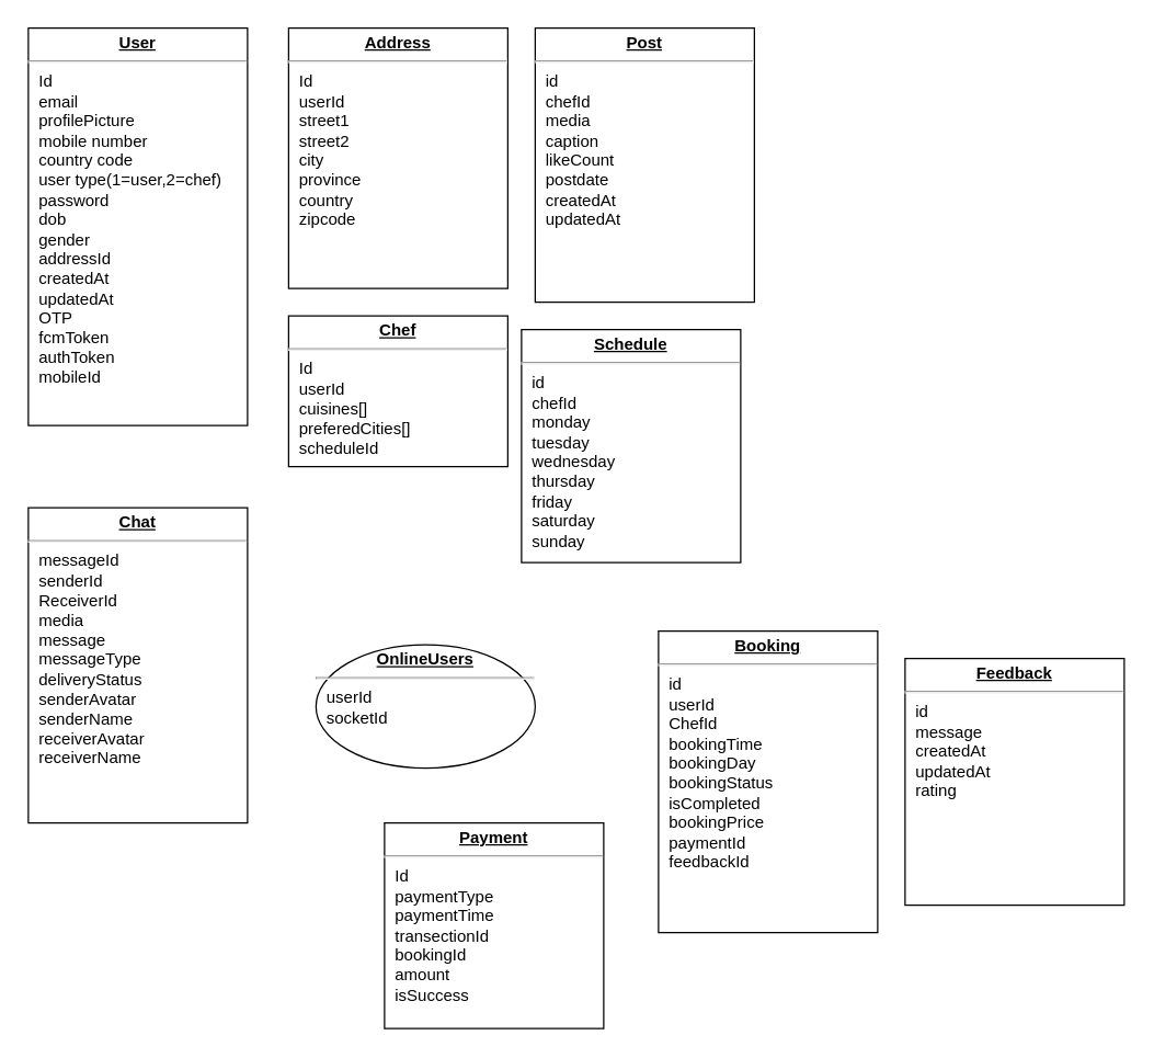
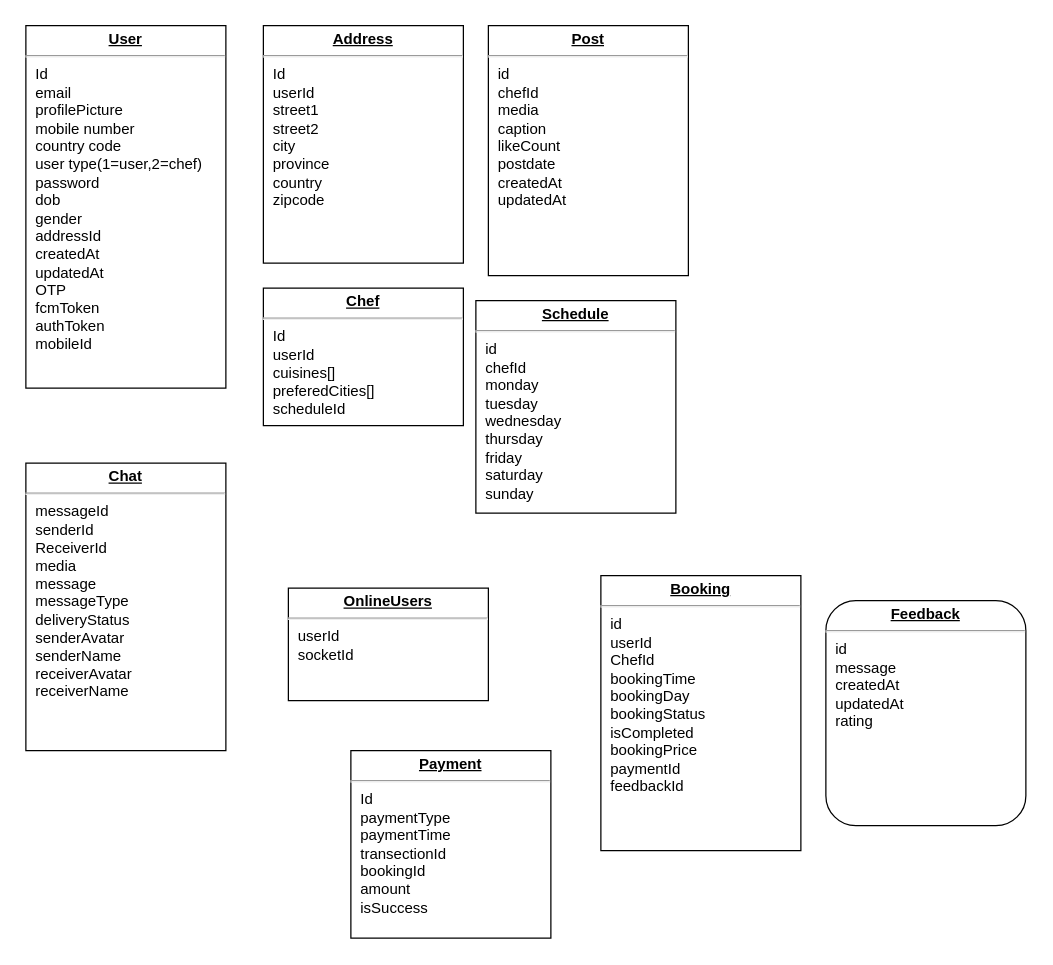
  <mxCell id="0" />
  <mxCell id="1" parent="0" />
  <mxCell id="2" value="&lt;p style=&quot;margin:0px;margin-top:4px;text-align:center;text-decoration:underline;&quot;&gt;&lt;b&gt;User&lt;/b&gt;&lt;/p&gt;&lt;hr&gt;&lt;p style=&quot;margin:0px;margin-left:8px;&quot;&gt;Id&lt;br&gt;email&lt;/p&gt;&lt;p style=&quot;margin:0px;margin-left:8px;&quot;&gt;profilePicture&lt;br&gt;mobile number&lt;/p&gt;&lt;p style=&quot;margin:0px;margin-left:8px;&quot;&gt;country code&lt;/p&gt;&lt;p style=&quot;margin:0px;margin-left:8px;&quot;&gt;user type(1=user,2=chef&lt;span style=&quot;background-color: initial;&quot;&gt;)&lt;/span&gt;&lt;/p&gt;&lt;p style=&quot;margin:0px;margin-left:8px;&quot;&gt;password&lt;/p&gt;&lt;p style=&quot;margin:0px;margin-left:8px;&quot;&gt;dob&lt;/p&gt;&lt;p style=&quot;margin:0px;margin-left:8px;&quot;&gt;gender&lt;/p&gt;&lt;p style=&quot;margin:0px;margin-left:8px;&quot;&gt;addressId&lt;/p&gt;&lt;p style=&quot;margin:0px;margin-left:8px;&quot;&gt;createdAt&lt;/p&gt;&lt;p style=&quot;margin:0px;margin-left:8px;&quot;&gt;updatedAt&lt;/p&gt;&lt;p style=&quot;margin:0px;margin-left:8px;&quot;&gt;OTP&lt;/p&gt;&lt;p style=&quot;margin:0px;margin-left:8px;&quot;&gt;fcmToken&lt;/p&gt;&lt;p style=&quot;margin:0px;margin-left:8px;&quot;&gt;authToken&lt;/p&gt;&lt;p style=&quot;margin:0px;margin-left:8px;&quot;&gt;mobileId&lt;/p&gt;" style="verticalAlign=top;align=left;overflow=fill;fontSize=12;fontFamily=Helvetica;html=1;whiteSpace=wrap;" vertex="1" parent="1"><mxGeometry x="20" y="20" width="160" height="290" as="geometry" /></mxCell>
  <mxCell id="3" value="&lt;p style=&quot;margin:0px;margin-top:4px;text-align:center;text-decoration:underline;&quot;&gt;&lt;b&gt;Address&lt;/b&gt;&lt;/p&gt;&lt;hr&gt;&lt;p style=&quot;margin:0px;margin-left:8px;&quot;&gt;Id&lt;br&gt;userId&lt;br&gt;street1&lt;/p&gt;&lt;p style=&quot;margin:0px;margin-left:8px;&quot;&gt;street2&lt;/p&gt;&lt;p style=&quot;margin:0px;margin-left:8px;&quot;&gt;city&lt;/p&gt;&lt;p style=&quot;margin:0px;margin-left:8px;&quot;&gt;province&lt;/p&gt;&lt;p style=&quot;margin:0px;margin-left:8px;&quot;&gt;country&lt;/p&gt;&lt;p style=&quot;margin:0px;margin-left:8px;&quot;&gt;zipcode&lt;/p&gt;" style="verticalAlign=top;align=left;overflow=fill;fontSize=12;fontFamily=Helvetica;html=1;whiteSpace=wrap;" vertex="1" parent="1"><mxGeometry x="210" y="20" width="160" height="190" as="geometry" /></mxCell>
  <mxCell id="4" value="&lt;p style=&quot;margin:0px;margin-top:4px;text-align:center;text-decoration:underline;&quot;&gt;&lt;b&gt;Chef&lt;/b&gt;&lt;/p&gt;&lt;hr&gt;&lt;p style=&quot;margin:0px;margin-left:8px;&quot;&gt;Id&lt;br&gt;userId&lt;br&gt;cuisines[]&lt;/p&gt;&lt;p style=&quot;margin:0px;margin-left:8px;&quot;&gt;preferedCities[]&lt;/p&gt;&lt;p style=&quot;margin:0px;margin-left:8px;&quot;&gt;scheduleId&lt;/p&gt;" style="verticalAlign=top;align=left;overflow=fill;fontSize=12;fontFamily=Helvetica;html=1;whiteSpace=wrap;" vertex="1" parent="1"><mxGeometry x="210" y="230" width="160" height="110" as="geometry" /></mxCell>
  <mxCell id="5" value="&lt;p style=&quot;margin:0px;margin-top:4px;text-align:center;text-decoration:underline;&quot;&gt;&lt;b&gt;Schedule&lt;/b&gt;&lt;/p&gt;&lt;hr&gt;&lt;p style=&quot;margin:0px;margin-left:8px;&quot;&gt;id&lt;/p&gt;&lt;p style=&quot;margin:0px;margin-left:8px;&quot;&gt;chefId&lt;/p&gt;&lt;p style=&quot;margin:0px;margin-left:8px;&quot;&gt;monday&lt;/p&gt;&lt;p style=&quot;margin:0px;margin-left:8px;&quot;&gt;tuesday&lt;/p&gt;&lt;p style=&quot;margin:0px;margin-left:8px;&quot;&gt;wednesday&lt;/p&gt;&lt;p style=&quot;margin:0px;margin-left:8px;&quot;&gt;thursday&lt;/p&gt;&lt;p style=&quot;margin:0px;margin-left:8px;&quot;&gt;friday&lt;/p&gt;&lt;p style=&quot;margin:0px;margin-left:8px;&quot;&gt;saturday&lt;/p&gt;&lt;p style=&quot;margin:0px;margin-left:8px;&quot;&gt;sunday&lt;/p&gt;" style="verticalAlign=top;align=left;overflow=fill;fontSize=12;fontFamily=Helvetica;html=1;whiteSpace=wrap;" vertex="1" parent="1"><mxGeometry x="380" y="240" width="160" height="170" as="geometry" /></mxCell>
  <mxCell id="6" value="&lt;p style=&quot;margin:0px;margin-top:4px;text-align:center;text-decoration:underline;&quot;&gt;&lt;b&gt;Post&lt;/b&gt;&lt;/p&gt;&lt;hr&gt;&lt;p style=&quot;margin:0px;margin-left:8px;&quot;&gt;id&lt;/p&gt;&lt;p style=&quot;margin:0px;margin-left:8px;&quot;&gt;chefId&lt;/p&gt;&lt;p style=&quot;margin:0px;margin-left:8px;&quot;&gt;media&lt;/p&gt;&lt;p style=&quot;margin:0px;margin-left:8px;&quot;&gt;caption&lt;/p&gt;&lt;p style=&quot;margin:0px;margin-left:8px;&quot;&gt;likeCount&lt;/p&gt;&lt;p style=&quot;margin:0px;margin-left:8px;&quot;&gt;postdate&lt;/p&gt;&lt;p style=&quot;margin:0px;margin-left:8px;&quot;&gt;createdAt&lt;/p&gt;&lt;p style=&quot;margin:0px;margin-left:8px;&quot;&gt;updatedAt&lt;/p&gt;&lt;p style=&quot;margin:0px;margin-left:8px;&quot;&gt;&lt;br&gt;&lt;/p&gt;" style="verticalAlign=top;align=left;overflow=fill;fontSize=12;fontFamily=Helvetica;html=1;whiteSpace=wrap;" vertex="1" parent="1"><mxGeometry x="390" y="20" width="160" height="200" as="geometry" /></mxCell>
  <mxCell id="7" value="&lt;p style=&quot;margin:0px;margin-top:4px;text-align:center;text-decoration:underline;&quot;&gt;&lt;b&gt;Chat&lt;/b&gt;&lt;/p&gt;&lt;hr&gt;&lt;p style=&quot;margin:0px;margin-left:8px;&quot;&gt;messageId&lt;br&gt;senderId&lt;/p&gt;&lt;p style=&quot;margin:0px;margin-left:8px;&quot;&gt;ReceiverId&lt;/p&gt;&lt;p style=&quot;margin:0px;margin-left:8px;&quot;&gt;media&lt;/p&gt;&lt;p style=&quot;margin:0px;margin-left:8px;&quot;&gt;message&lt;/p&gt;&lt;p style=&quot;margin:0px;margin-left:8px;&quot;&gt;messageType&lt;/p&gt;&lt;p style=&quot;margin:0px;margin-left:8px;&quot;&gt;deliveryStatus&lt;/p&gt;&lt;p style=&quot;margin:0px;margin-left:8px;&quot;&gt;senderAvatar&lt;/p&gt;&lt;p style=&quot;margin:0px;margin-left:8px;&quot;&gt;senderName&lt;/p&gt;&lt;p style=&quot;margin:0px;margin-left:8px;&quot;&gt;receiverAvatar&lt;/p&gt;&lt;p style=&quot;margin:0px;margin-left:8px;&quot;&gt;receiverName&lt;/p&gt;" style="verticalAlign=top;align=left;overflow=fill;fontSize=12;fontFamily=Helvetica;html=1;whiteSpace=wrap;" vertex="1" parent="1"><mxGeometry x="20" y="370" width="160" height="230" as="geometry" /></mxCell>
- <mxCell id="8" value="&lt;p style=&quot;margin:0px;margin-top:4px;text-align:center;text-decoration:underline;&quot;&gt;&lt;b&gt;OnlineUsers&lt;/b&gt;&lt;/p&gt;&lt;hr&gt;&lt;p style=&quot;margin:0px;margin-left:8px;&quot;&gt;userId&lt;/p&gt;&lt;p style=&quot;margin:0px;margin-left:8px;&quot;&gt;socketId&lt;/p&gt;" style="ellipse;verticalAlign=top;align=left;overflow=fill;fontSize=12;fontFamily=Helvetica;html=1;whiteSpace=wrap;" vertex="1" parent="1"><mxGeometry x="230" y="470" width="160" height="90" as="geometry" /></mxCell>
+ <mxCell id="8" value="&lt;p style=&quot;margin:0px;margin-top:4px;text-align:center;text-decoration:underline;&quot;&gt;&lt;b&gt;OnlineUsers&lt;/b&gt;&lt;/p&gt;&lt;hr&gt;&lt;p style=&quot;margin:0px;margin-left:8px;&quot;&gt;userId&lt;/p&gt;&lt;p style=&quot;margin:0px;margin-left:8px;&quot;&gt;socketId&lt;/p&gt;" style="verticalAlign=top;align=left;overflow=fill;fontSize=12;fontFamily=Helvetica;html=1;whiteSpace=wrap;" vertex="1" parent="1"><mxGeometry x="230" y="470" width="160" height="90" as="geometry" /></mxCell>
  <mxCell id="9" value="&lt;p style=&quot;margin:0px;margin-top:4px;text-align:center;text-decoration:underline;&quot;&gt;&lt;b&gt;Booking&lt;/b&gt;&lt;/p&gt;&lt;hr&gt;&lt;p style=&quot;margin:0px;margin-left:8px;&quot;&gt;id&lt;/p&gt;&lt;p style=&quot;margin:0px;margin-left:8px;&quot;&gt;userId&lt;/p&gt;&lt;p style=&quot;margin:0px;margin-left:8px;&quot;&gt;ChefId&lt;/p&gt;&lt;p style=&quot;margin:0px;margin-left:8px;&quot;&gt;bookingTime&lt;/p&gt;&lt;p style=&quot;margin:0px;margin-left:8px;&quot;&gt;bookingDay&lt;/p&gt;&lt;p style=&quot;margin:0px;margin-left:8px;&quot;&gt;bookingStatus&lt;/p&gt;&lt;p style=&quot;margin:0px;margin-left:8px;&quot;&gt;isCompleted&lt;/p&gt;&lt;p style=&quot;margin:0px;margin-left:8px;&quot;&gt;bookingPrice&lt;/p&gt;&lt;p style=&quot;margin:0px;margin-left:8px;&quot;&gt;paymentId&lt;/p&gt;&lt;p style=&quot;margin:0px;margin-left:8px;&quot;&gt;feedbackId&lt;/p&gt;" style="verticalAlign=top;align=left;overflow=fill;fontSize=12;fontFamily=Helvetica;html=1;whiteSpace=wrap;" vertex="1" parent="1"><mxGeometry x="480" y="460" width="160" height="220" as="geometry" /></mxCell>
  <mxCell id="10" value="&lt;p style=&quot;margin:0px;margin-top:4px;text-align:center;text-decoration:underline;&quot;&gt;&lt;b&gt;Payment&lt;/b&gt;&lt;/p&gt;&lt;hr&gt;&lt;p style=&quot;margin:0px;margin-left:8px;&quot;&gt;Id&lt;/p&gt;&lt;p style=&quot;margin:0px;margin-left:8px;&quot;&gt;paymentType&lt;/p&gt;&lt;p style=&quot;margin:0px;margin-left:8px;&quot;&gt;paymentTime&lt;/p&gt;&lt;p style=&quot;margin:0px;margin-left:8px;&quot;&gt;transectionId&lt;/p&gt;&lt;p style=&quot;margin:0px;margin-left:8px;&quot;&gt;bookingId&lt;/p&gt;&lt;p style=&quot;margin:0px;margin-left:8px;&quot;&gt;amount&lt;/p&gt;&lt;p style=&quot;margin:0px;margin-left:8px;&quot;&gt;isSuccess&lt;/p&gt;" style="verticalAlign=top;align=left;overflow=fill;fontSize=12;fontFamily=Helvetica;html=1;whiteSpace=wrap;" vertex="1" parent="1"><mxGeometry x="280" y="600" width="160" height="150" as="geometry" /></mxCell>
- <mxCell id="11" value="&lt;p style=&quot;margin:0px;margin-top:4px;text-align:center;text-decoration:underline;&quot;&gt;&lt;b&gt;Feedback&lt;/b&gt;&lt;/p&gt;&lt;hr&gt;&lt;p style=&quot;margin:0px;margin-left:8px;&quot;&gt;id&lt;/p&gt;&lt;p style=&quot;margin:0px;margin-left:8px;&quot;&gt;message&lt;/p&gt;&lt;p style=&quot;margin:0px;margin-left:8px;&quot;&gt;createdAt&lt;/p&gt;&lt;p style=&quot;margin:0px;margin-left:8px;&quot;&gt;updatedAt&lt;/p&gt;&lt;p style=&quot;margin:0px;margin-left:8px;&quot;&gt;rating&lt;/p&gt;" style="verticalAlign=top;align=left;overflow=fill;fontSize=12;fontFamily=Helvetica;html=1;whiteSpace=wrap;" vertex="1" parent="1"><mxGeometry x="660" y="480" width="160" height="180" as="geometry" /></mxCell>
+ <mxCell id="11" value="&lt;p style=&quot;margin:0px;margin-top:4px;text-align:center;text-decoration:underline;&quot;&gt;&lt;b&gt;Feedback&lt;/b&gt;&lt;/p&gt;&lt;hr&gt;&lt;p style=&quot;margin:0px;margin-left:8px;&quot;&gt;id&lt;/p&gt;&lt;p style=&quot;margin:0px;margin-left:8px;&quot;&gt;message&lt;/p&gt;&lt;p style=&quot;margin:0px;margin-left:8px;&quot;&gt;createdAt&lt;/p&gt;&lt;p style=&quot;margin:0px;margin-left:8px;&quot;&gt;updatedAt&lt;/p&gt;&lt;p style=&quot;margin:0px;margin-left:8px;&quot;&gt;rating&lt;/p&gt;" style="verticalAlign=top;align=left;overflow=fill;fontSize=12;fontFamily=Helvetica;html=1;whiteSpace=wrap;rounded=1;" vertex="1" parent="1"><mxGeometry x="660" y="480" width="160" height="180" as="geometry" /></mxCell>
